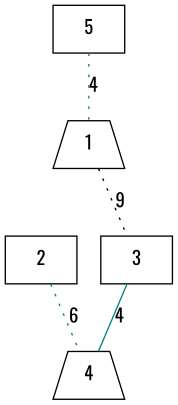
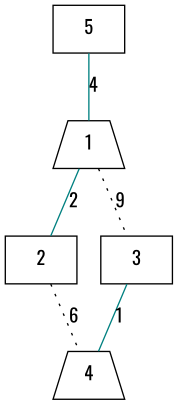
  graph {
    fontname=Oswald
    node [fontname=Oswald shape=box]
    edge [color=teal fontname=Oswald style=dotted]
    1 [shape=trapezium]
    2
    3
    4 [shape=trapezium]
    5
+   1 -- 2 [label=2 style=solid]
    1 -- 3 [color=black label=9]
-   2 -- 4 [label=6]
-   3 -- 4 [label=4 style=solid]
-   5 -- 1 [label=4]
+   2 -- 4 [color=black label=6]
+   3 -- 4 [label=1 style=solid]
+   5 -- 1 [label=4 style=solid]
  }
